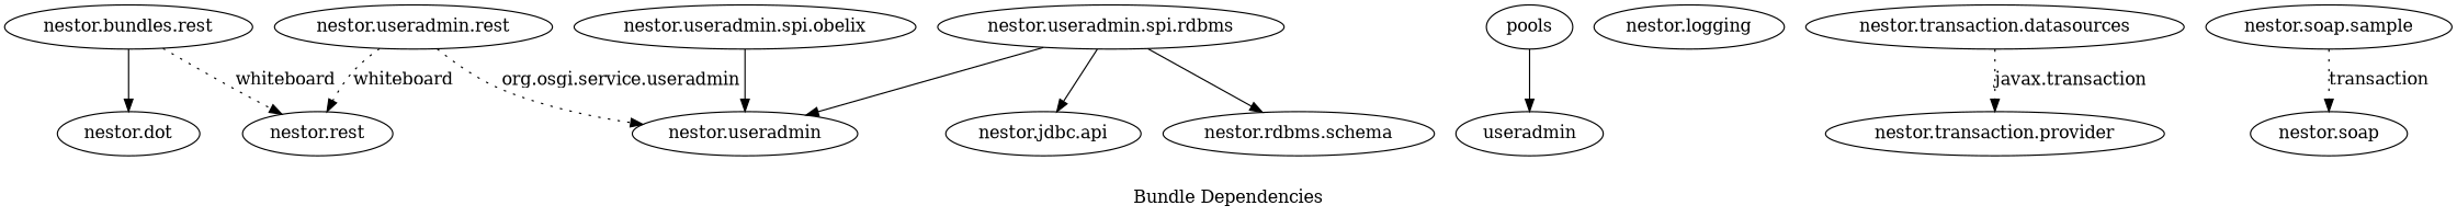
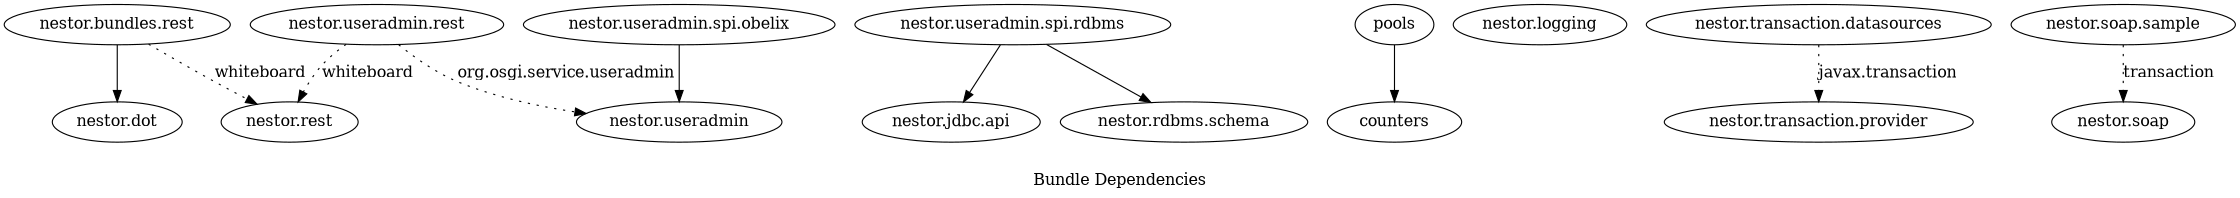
  digraph {
    label="Bundle Dependencies"
    "nestor.bundles.rest"
    "nestor.dot"
    "nestor.rest"
    pools
-   counters [label=useradmin]
+   counters
    "nestor.logging"
    "nestor.transaction.datasources"
    "nestor.transaction.provider"
    "nestor.useradmin.rest"
    "nestor.useradmin"
    "nestor.useradmin.spi.obelix"
    "nestor.useradmin.spi.rdbms"
    "nestor.jdbc.api"
    "nestor.rdbms.schema"
    "nestor.soap.sample"
    "nestor.soap"
    "nestor.bundles.rest" -> "nestor.dot"
    "nestor.bundles.rest" -> "nestor.rest" [label=whiteboard style=dotted]
    pools -> counters
    "nestor.transaction.datasources" -> "nestor.transaction.provider" [label="javax.transaction" style=dotted]
    "nestor.useradmin.rest" -> "nestor.rest" [label=whiteboard style=dotted]
    "nestor.useradmin.rest" -> "nestor.useradmin" [label="org.osgi.service.useradmin" style=dotted]
    "nestor.useradmin.spi.obelix" -> "nestor.useradmin"
-   "nestor.useradmin.spi.rdbms" -> "nestor.useradmin"
    "nestor.useradmin.spi.rdbms" -> "nestor.jdbc.api"
    "nestor.useradmin.spi.rdbms" -> "nestor.rdbms.schema"
    "nestor.soap.sample" -> "nestor.soap" [label=transaction style=dotted]
  }
